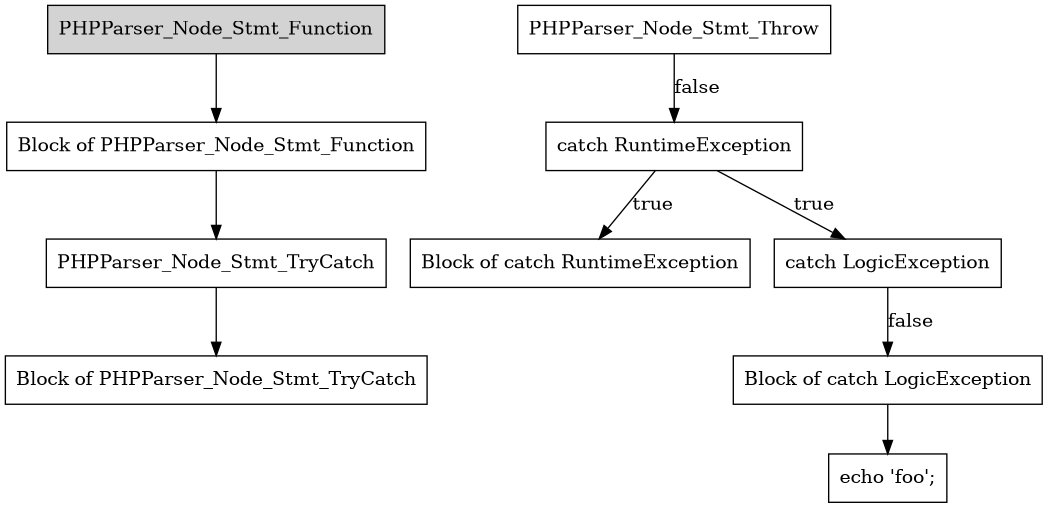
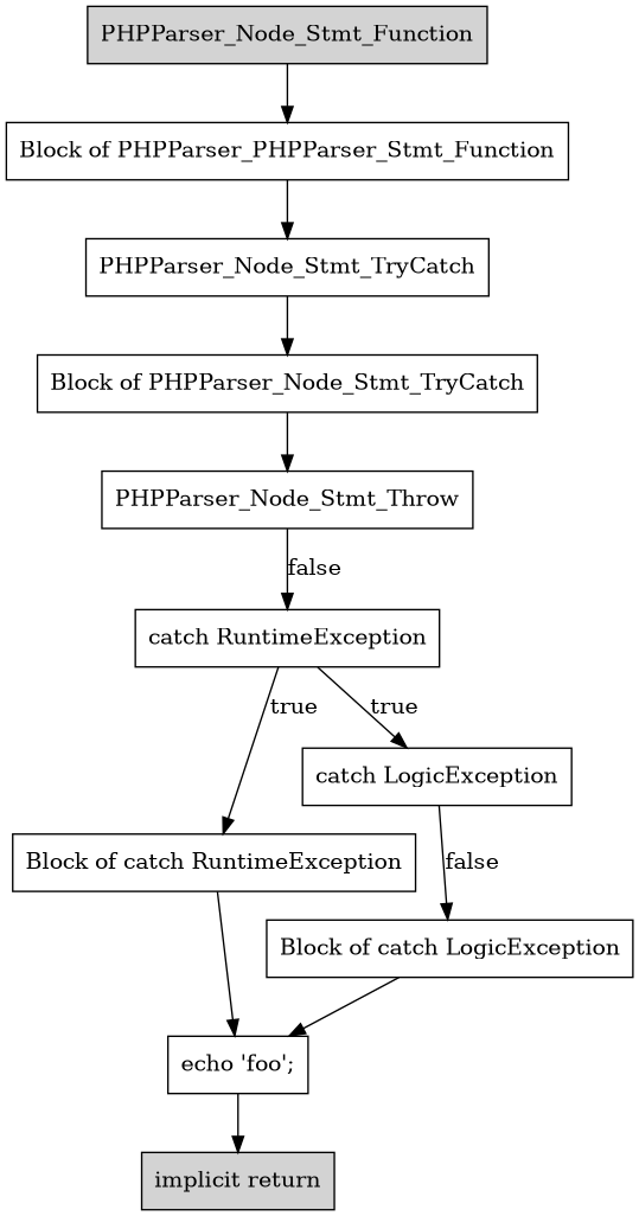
  digraph {
    node [shape=box]
+   n1 [label="implicit return" style=filled]
    n2 [label=PHPParser_Node_Stmt_Function style=filled]
-   n3 [label="Block of PHPParser_Node_Stmt_Function"]
+   n3 [label="Block of PHPParser_PHPParser_Stmt_Function"]
    n4 [label=PHPParser_Node_Stmt_TryCatch]
    n5 [label="Block of PHPParser_Node_Stmt_TryCatch"]
    n6 [label=PHPParser_Node_Stmt_Throw]
    n7 [label="catch RuntimeException"]
    n8 [label="Block of catch RuntimeException"]
    n9 [label="catch LogicException"]
    n10 [label="echo 'foo';"]
    n11 [label="Block of catch LogicException"]
    n2 -> n3
    n3 -> n4
    n4 -> n5
+   n5 -> n6
    n6 -> n7 [label=false]
    n7 -> n8 [label=true]
    n7 -> n9 [label=true]
+   n8 -> n10
    n9 -> n11 [label=false]
+   n10 -> n1
    n11 -> n10
  }
